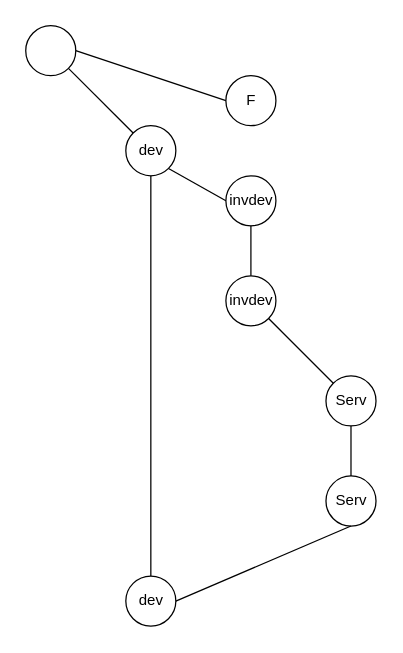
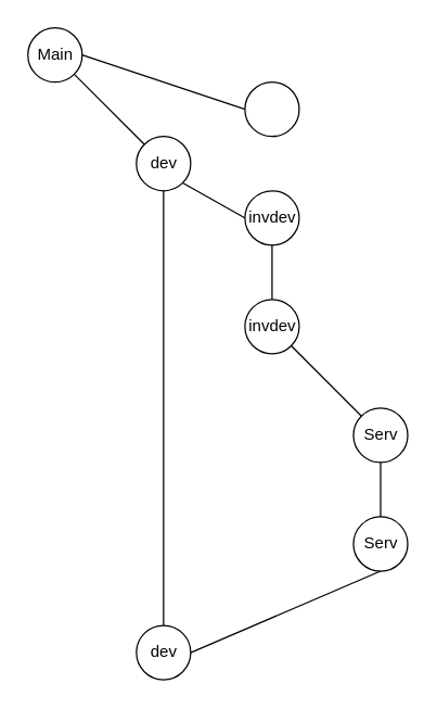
  <mxCell id="0" />
  <mxCell id="1" parent="0" />
  <mxCell id="2" value="" style="ellipse;whiteSpace=wrap;html=1;aspect=fixed;" vertex="1" parent="1"><mxGeometry x="20" y="20" width="40" height="40" as="geometry" /></mxCell>
  <mxCell id="3" value="" style="ellipse;whiteSpace=wrap;html=1;aspect=fixed;" vertex="1" parent="1"><mxGeometry x="100" y="100" width="40" height="40" as="geometry" /></mxCell>
  <mxCell id="4" value="" style="ellipse;whiteSpace=wrap;html=1;aspect=fixed;" vertex="1" parent="1"><mxGeometry x="180" y="60" width="40" height="40" as="geometry" /></mxCell>
  <mxCell id="5" value="" style="ellipse;whiteSpace=wrap;html=1;aspect=fixed;" vertex="1" parent="1"><mxGeometry x="180" y="140" width="40" height="40" as="geometry" /></mxCell>
  <mxCell id="6" value="" style="ellipse;whiteSpace=wrap;html=1;aspect=fixed;" vertex="1" parent="1"><mxGeometry x="180" y="220" width="40" height="40" as="geometry" /></mxCell>
  <mxCell id="7" value="" style="ellipse;whiteSpace=wrap;html=1;aspect=fixed;" vertex="1" parent="1"><mxGeometry x="260" y="300" width="40" height="40" as="geometry" /></mxCell>
  <mxCell id="8" value="" style="endArrow=none;html=1;rounded=0;entryX=1;entryY=1;entryDx=0;entryDy=0;exitX=0;exitY=0;exitDx=0;exitDy=0;" edge="1" parent="1" source="3" target="2"><mxGeometry width="50" height="50" relative="1" as="geometry"><mxPoint x="250" y="360" as="sourcePoint" /><mxPoint x="300" y="310" as="targetPoint" /></mxGeometry></mxCell>
  <mxCell id="9" value="" style="endArrow=none;html=1;rounded=0;entryX=0;entryY=0.5;entryDx=0;entryDy=0;exitX=1;exitY=0.5;exitDx=0;exitDy=0;" edge="1" parent="1" source="2" target="4"><mxGeometry width="50" height="50" relative="1" as="geometry"><mxPoint x="80" y="50" as="sourcePoint" /><mxPoint x="130" y="0" as="targetPoint" /></mxGeometry></mxCell>
  <mxCell id="10" value="" style="endArrow=none;html=1;rounded=0;entryX=1;entryY=1;entryDx=0;entryDy=0;exitX=0;exitY=0.5;exitDx=0;exitDy=0;" edge="1" parent="1" source="5" target="3"><mxGeometry width="50" height="50" relative="1" as="geometry"><mxPoint x="250" y="360" as="sourcePoint" /><mxPoint x="300" y="310" as="targetPoint" /></mxGeometry></mxCell>
  <mxCell id="11" value="" style="endArrow=none;html=1;rounded=0;entryX=0.5;entryY=1;entryDx=0;entryDy=0;exitX=0.5;exitY=0;exitDx=0;exitDy=0;" edge="1" parent="1" source="6" target="5"><mxGeometry width="50" height="50" relative="1" as="geometry"><mxPoint x="170" y="320" as="sourcePoint" /><mxPoint x="220" y="270" as="targetPoint" /></mxGeometry></mxCell>
  <mxCell id="12" value="" style="endArrow=none;html=1;rounded=0;entryX=1;entryY=1;entryDx=0;entryDy=0;" edge="1" parent="1" source="7" target="6"><mxGeometry width="50" height="50" relative="1" as="geometry"><mxPoint x="170" y="320" as="sourcePoint" /><mxPoint x="220" y="270" as="targetPoint" /></mxGeometry></mxCell>
  <mxCell id="13" value="" style="ellipse;whiteSpace=wrap;html=1;aspect=fixed;" vertex="1" parent="1"><mxGeometry x="260" y="380" width="40" height="40" as="geometry" /></mxCell>
  <mxCell id="14" value="" style="endArrow=none;html=1;rounded=0;exitX=0.5;exitY=0;exitDx=0;exitDy=0;" edge="1" parent="1" source="13"><mxGeometry width="50" height="50" relative="1" as="geometry"><mxPoint x="230" y="390" as="sourcePoint" /><mxPoint x="280" y="340" as="targetPoint" /></mxGeometry></mxCell>
  <mxCell id="15" value="" style="endArrow=none;html=1;rounded=0;entryX=0.5;entryY=1;entryDx=0;entryDy=0;" edge="1" parent="1" target="3"><mxGeometry width="50" height="50" relative="1" as="geometry"><mxPoint x="120" y="460" as="sourcePoint" /><mxPoint x="300" y="310" as="targetPoint" /></mxGeometry></mxCell>
  <mxCell id="16" value="" style="ellipse;whiteSpace=wrap;html=1;aspect=fixed;" vertex="1" parent="1"><mxGeometry x="100" y="460" width="40" height="40" as="geometry" /></mxCell>
  <mxCell id="17" value="" style="endArrow=none;html=1;rounded=0;entryX=0.5;entryY=1;entryDx=0;entryDy=0;" edge="1" parent="1" target="13"><mxGeometry width="50" height="50" relative="1" as="geometry"><mxPoint x="140" y="480" as="sourcePoint" /><mxPoint x="190" y="430" as="targetPoint" /></mxGeometry></mxCell>
- <mxCell id="19" value="F" style="text;html=1;align=center;verticalAlign=middle;resizable=0;points=[];autosize=1;strokeColor=none;fillColor=none;" vertex="1" parent="1"><mxGeometry x="190" y="70" width="20" height="20" as="geometry" /></mxCell>
+ <mxCell id="18" value="Main" style="text;html=1;align=center;verticalAlign=middle;resizable=0;points=[];autosize=1;strokeColor=none;fillColor=none;" vertex="1" parent="1"><mxGeometry x="20" y="30" width="40" height="20" as="geometry" /></mxCell>
  <mxCell id="20" value="dev" style="text;html=1;align=center;verticalAlign=middle;resizable=0;points=[];autosize=1;strokeColor=none;fillColor=none;" vertex="1" parent="1"><mxGeometry x="105" y="110" width="30" height="20" as="geometry" /></mxCell>
  <mxCell id="21" value="dev" style="text;html=1;align=center;verticalAlign=middle;resizable=0;points=[];autosize=1;strokeColor=none;fillColor=none;" vertex="1" parent="1"><mxGeometry x="105" y="470" width="30" height="20" as="geometry" /></mxCell>
  <mxCell id="22" value="invdev" style="text;html=1;align=center;verticalAlign=middle;resizable=0;points=[];autosize=1;strokeColor=none;fillColor=none;" vertex="1" parent="1"><mxGeometry x="175" y="150" width="50" height="20" as="geometry" /></mxCell>
  <mxCell id="23" value="invdev" style="text;html=1;align=center;verticalAlign=middle;resizable=0;points=[];autosize=1;strokeColor=none;fillColor=none;" vertex="1" parent="1"><mxGeometry x="175" y="230" width="50" height="20" as="geometry" /></mxCell>
  <mxCell id="24" value="Serv" style="text;html=1;align=center;verticalAlign=middle;resizable=0;points=[];autosize=1;strokeColor=none;fillColor=none;" vertex="1" parent="1"><mxGeometry x="260" y="310" width="40" height="20" as="geometry" /></mxCell>
  <mxCell id="25" value="Serv" style="text;html=1;align=center;verticalAlign=middle;resizable=0;points=[];autosize=1;strokeColor=none;fillColor=none;" vertex="1" parent="1"><mxGeometry x="260" y="390" width="40" height="20" as="geometry" /></mxCell>
